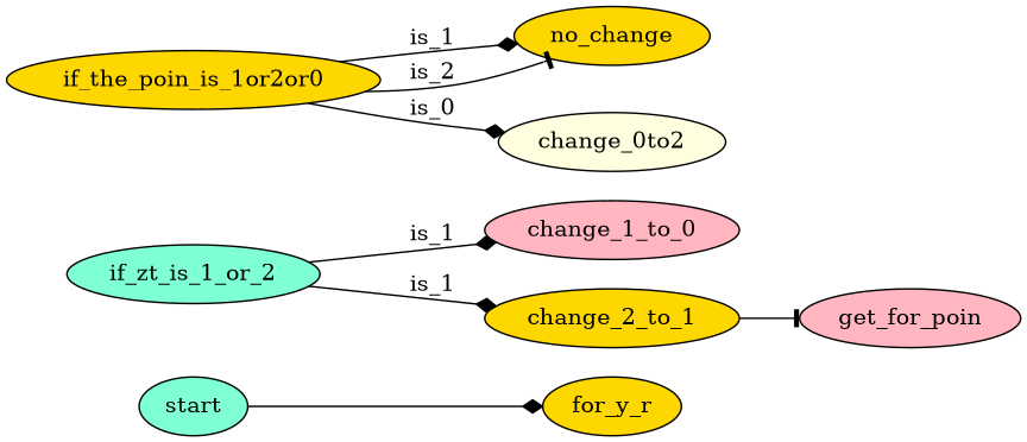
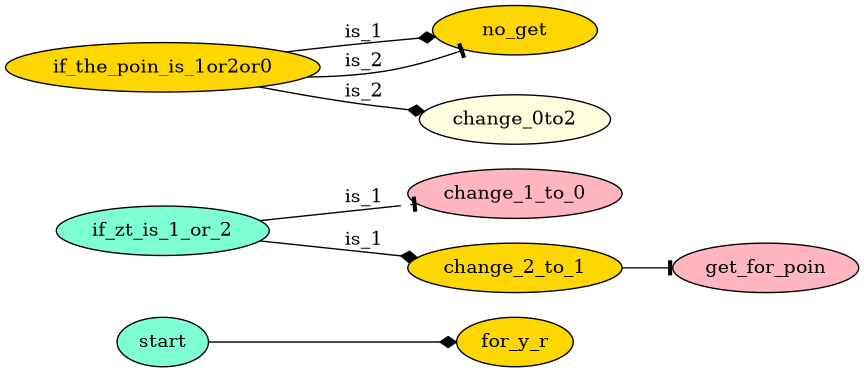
  digraph {
    rankdir=LR
    node [fillcolor=gold style=filled]
    edge [arrowhead=diamond]
    start [fillcolor=aquamarine]
    n2 [label=for_y_r]
    if_zt_is_1_or_2 [fillcolor=aquamarine]
    change_1_to_0 [fillcolor=lightpink]
    change_2_to_1
    get_for_poin [fillcolor=lightpink]
    if_the_poin_is_1or2or0
-   no_change
+   no_change [label=no_get]
    change_0to2 [fillcolor=lightyellow]
    start -> n2
-   if_zt_is_1_or_2 -> change_1_to_0 [label=is_1]
+   if_zt_is_1_or_2 -> change_1_to_0 [arrowhead=tee label=is_1]
    if_zt_is_1_or_2 -> change_2_to_1 [label=is_1]
    change_2_to_1 -> get_for_poin [arrowhead=tee]
    if_the_poin_is_1or2or0 -> no_change [label=is_1]
    if_the_poin_is_1or2or0 -> no_change [arrowhead=tee label=is_2]
-   if_the_poin_is_1or2or0 -> change_0to2 [label=is_0]
+   if_the_poin_is_1or2or0 -> change_0to2 [label=is_2]
  }
